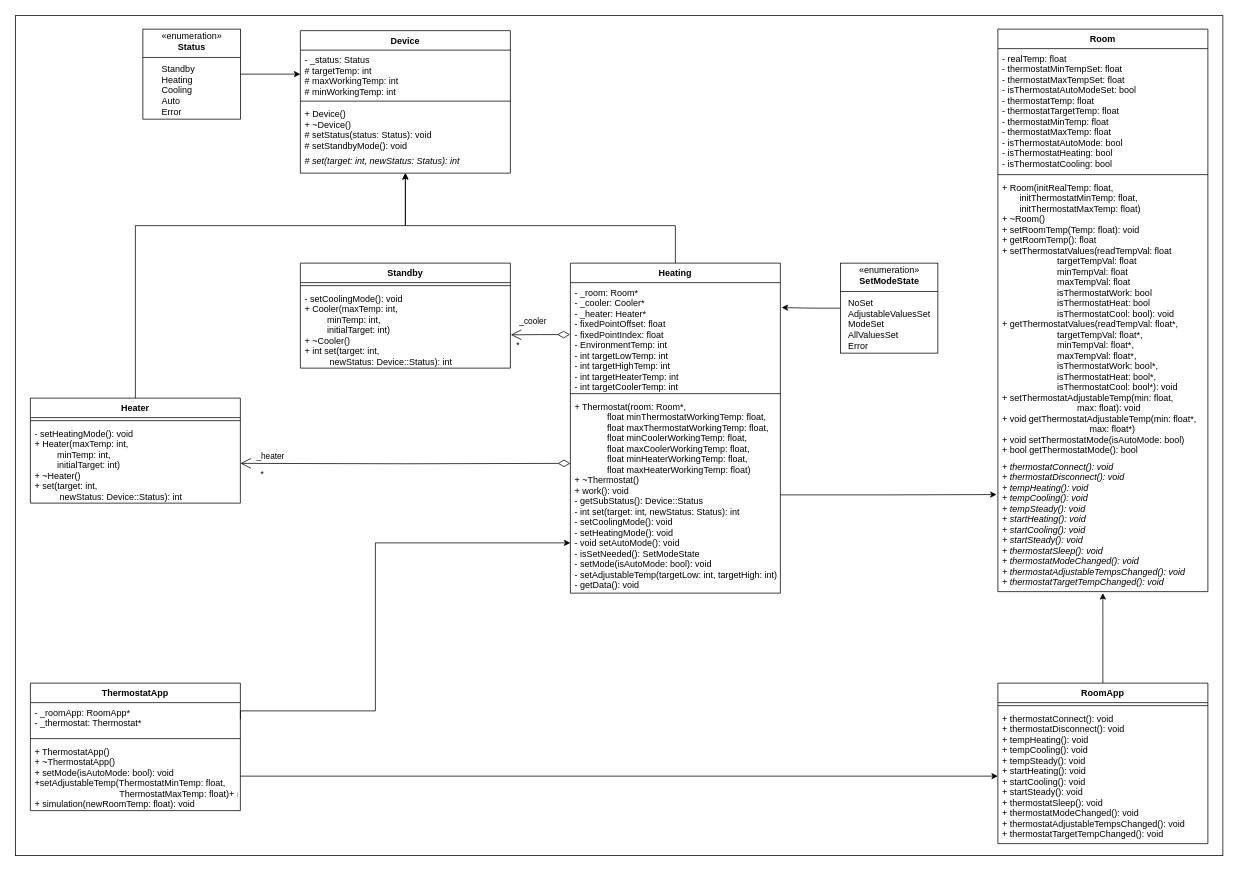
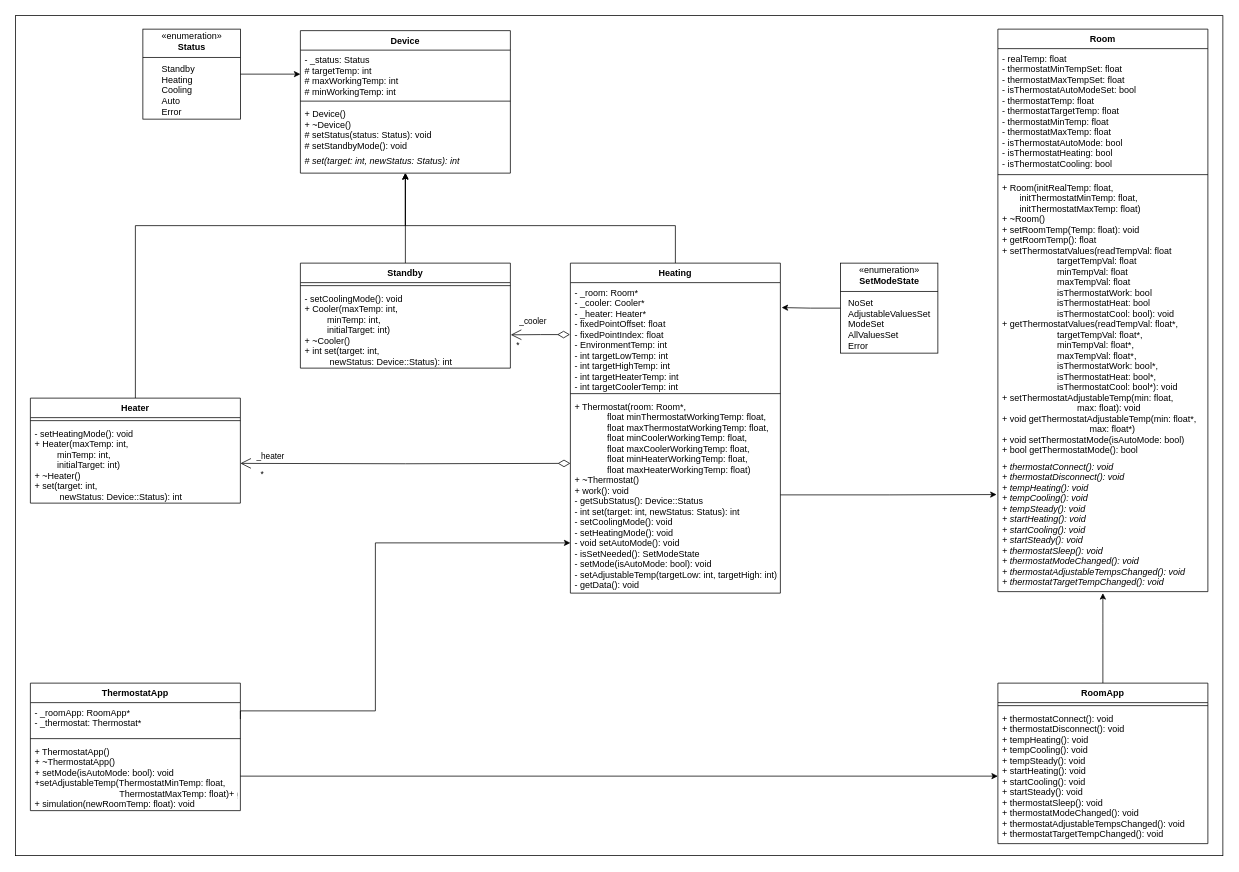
  <mxCell id="0" />
  <mxCell id="1" parent="0" />
  <mxCell id="2" value="" style="rounded=0;whiteSpace=wrap;html=1;" vertex="1" parent="1"><mxGeometry x="20" y="20" width="1610" height="1120" as="geometry" /></mxCell>
  <mxCell id="3" value="Device&#10;" style="swimlane;fontStyle=1;align=center;verticalAlign=top;childLayout=stackLayout;horizontal=1;startSize=26;horizontalStack=0;resizeParent=1;resizeParentMax=0;resizeLast=0;collapsible=1;marginBottom=0;" parent="1" vertex="1"><mxGeometry x="400" y="40" width="280" height="190" as="geometry"><mxRectangle x="400" y="40" width="100" height="26" as="alternateBounds" /></mxGeometry></mxCell>
  <mxCell id="4" value="- _status: Status&#10;# targetTemp: int&#10;# maxWorkingTemp: int&#10;# minWorkingTemp: int" style="text;strokeColor=none;fillColor=none;align=left;verticalAlign=top;spacingLeft=4;spacingRight=4;overflow=hidden;rotatable=0;points=[[0,0.5],[1,0.5]];portConstraint=eastwest;" parent="3" vertex="1"><mxGeometry y="26" width="280" height="64" as="geometry" /></mxCell>
  <mxCell id="5" value="" style="line;strokeWidth=1;fillColor=none;align=left;verticalAlign=middle;spacingTop=-1;spacingLeft=3;spacingRight=3;rotatable=0;labelPosition=right;points=[];portConstraint=eastwest;" parent="3" vertex="1"><mxGeometry y="90" width="280" height="8" as="geometry" /></mxCell>
  <mxCell id="6" value="+ Device()&#10;+ ~Device()&#10;# setStatus(status: Status): void&#10;# setStandbyMode(): void" style="text;strokeColor=none;fillColor=none;align=left;verticalAlign=top;spacingLeft=4;spacingRight=4;overflow=hidden;rotatable=0;points=[[0,0.5],[1,0.5]];portConstraint=eastwest;fontStyle=0" parent="3" vertex="1"><mxGeometry y="98" width="280" height="62" as="geometry" /></mxCell>
  <mxCell id="7" value="# set(target: int, newStatus: Status): int&#10;" style="text;strokeColor=none;fillColor=none;align=left;verticalAlign=top;spacingLeft=4;spacingRight=4;overflow=hidden;rotatable=0;points=[[0,0.5],[1,0.5]];portConstraint=eastwest;fontStyle=2" parent="3" vertex="1"><mxGeometry y="160" width="280" height="30" as="geometry" /></mxCell>
  <mxCell id="8" style="edgeStyle=orthogonalEdgeStyle;rounded=0;orthogonalLoop=1;jettySize=auto;html=1;exitX=0.5;exitY=0;exitDx=0;exitDy=0;" parent="1" source="9" edge="1"><mxGeometry relative="1" as="geometry"><mxPoint x="540" y="230" as="targetPoint" /><Array as="points"><mxPoint x="180" y="300" /><mxPoint x="540" y="300" /></Array></mxGeometry></mxCell>
  <mxCell id="9" value="Heater&#10;" style="swimlane;fontStyle=1;align=center;verticalAlign=top;childLayout=stackLayout;horizontal=1;startSize=26;horizontalStack=0;resizeParent=1;resizeParentMax=0;resizeLast=0;collapsible=1;marginBottom=0;" parent="1" vertex="1"><mxGeometry x="40" y="530" width="280" height="140" as="geometry"><mxRectangle x="170" y="100" width="100" height="26" as="alternateBounds" /></mxGeometry></mxCell>
  <mxCell id="10" value="" style="line;strokeWidth=1;fillColor=none;align=left;verticalAlign=middle;spacingTop=-1;spacingLeft=3;spacingRight=3;rotatable=0;labelPosition=right;points=[];portConstraint=eastwest;" parent="9" vertex="1"><mxGeometry y="26" width="280" height="8" as="geometry" /></mxCell>
  <mxCell id="11" value="- setHeatingMode(): void  &#10;+ Heater(maxTemp: int, &#10;         minTemp: int, &#10;         initialTarget: int)&#10;+ ~Heater()&#10;+ set(target: int, &#10;          newStatus: Device::Status): int" style="text;strokeColor=none;fillColor=none;align=left;verticalAlign=top;spacingLeft=4;spacingRight=4;overflow=hidden;rotatable=0;points=[[0,0.5],[1,0.5]];portConstraint=eastwest;" parent="9" vertex="1"><mxGeometry y="34" width="280" height="106" as="geometry" /></mxCell>
  <mxCell id="12" style="edgeStyle=orthogonalEdgeStyle;rounded=0;orthogonalLoop=1;jettySize=auto;html=1;" parent="1" source="13" edge="1"><mxGeometry relative="1" as="geometry"><mxPoint x="540" y="230" as="targetPoint" /><Array as="points"><mxPoint x="900" y="300" /><mxPoint x="540" y="300" /></Array></mxGeometry></mxCell>
  <mxCell id="13" value="Heating" style="swimlane;fontStyle=1;align=center;verticalAlign=top;childLayout=stackLayout;horizontal=1;startSize=26;horizontalStack=0;resizeParent=1;resizeParentMax=0;resizeLast=0;collapsible=1;marginBottom=0;" parent="1" vertex="1"><mxGeometry x="760" y="350" width="280" height="440" as="geometry"><mxRectangle x="170" y="100" width="100" height="26" as="alternateBounds" /></mxGeometry></mxCell>
  <mxCell id="14" value="- _room: Room*&#10;- _cooler: Cooler*&#10;- _heater: Heater*&#10;- fixedPointOffset: float&#10;- fixedPointIndex: float&#10;- EnvironmentTemp: int&#10;- int targetLowTemp: int&#10;- int targetHighTemp: int&#10;- int targetHeaterTemp: int&#10;- int targetCoolerTemp: int" style="text;strokeColor=none;fillColor=none;align=left;verticalAlign=top;spacingLeft=4;spacingRight=4;overflow=hidden;rotatable=0;points=[[0,0.5],[1,0.5]];portConstraint=eastwest;" parent="13" vertex="1"><mxGeometry y="26" width="280" height="144" as="geometry" /></mxCell>
  <mxCell id="15" value="" style="line;strokeWidth=1;fillColor=none;align=left;verticalAlign=middle;spacingTop=-1;spacingLeft=3;spacingRight=3;rotatable=0;labelPosition=right;points=[];portConstraint=eastwest;" parent="13" vertex="1"><mxGeometry y="170" width="280" height="8" as="geometry" /></mxCell>
  <mxCell id="16" value="+ Thermostat(room: Room*,&#10;             float minThermostatWorkingTemp: float,&#10;             float maxThermostatWorkingTemp: float,&#10;             float minCoolerWorkingTemp: float,&#10;             float maxCoolerWorkingTemp: float,&#10;             float minHeaterWorkingTemp: float,&#10;             float maxHeaterWorkingTemp: float)&#10;+ ~Thermostat()&#10;+ work(): void&#10;- getSubStatus(): Device::Status&#10;- int set(target: int, newStatus: Status): int&#10;- setCoolingMode(): void&#10;- setHeatingMode(): void&#10;- void setAutoMode(): void&#10;- isSetNeeded(): SetModeState&#10;- setMode(isAutoMode: bool): void&#10;- setAdjustableTemp(targetLow: int, targetHigh: int): void&#10;- getData(): void&#10;" style="text;strokeColor=none;fillColor=none;align=left;verticalAlign=top;spacingLeft=4;spacingRight=4;overflow=hidden;rotatable=0;points=[[0,0.5],[1,0.5]];portConstraint=eastwest;" parent="13" vertex="1"><mxGeometry y="178" width="280" height="262" as="geometry" /></mxCell>
  <mxCell id="17" value="Room" style="swimlane;fontStyle=1;align=center;verticalAlign=top;childLayout=stackLayout;horizontal=1;startSize=26;horizontalStack=0;resizeParent=1;resizeParentMax=0;resizeLast=0;collapsible=1;marginBottom=0;" parent="1" vertex="1"><mxGeometry x="1330" y="38" width="280" height="750" as="geometry"><mxRectangle x="170" y="100" width="100" height="26" as="alternateBounds" /></mxGeometry></mxCell>
  <mxCell id="18" value="- realTemp: float&#10;- thermostatMinTempSet: float&#10;- thermostatMaxTempSet: float&#10;- isThermostatAutoModeSet: bool&#10;- thermostatTemp: float&#10;- thermostatTargetTemp: float&#10;- thermostatMinTemp: float&#10;- thermostatMaxTemp: float&#10;- isThermostatAutoMode: bool&#10;- isThermostatHeating: bool&#10;- isThermostatCooling: bool&#10;&#10;" style="text;strokeColor=none;fillColor=none;align=left;verticalAlign=top;spacingLeft=4;spacingRight=4;overflow=hidden;rotatable=0;points=[[0,0.5],[1,0.5]];portConstraint=eastwest;" parent="17" vertex="1"><mxGeometry y="26" width="280" height="164" as="geometry" /></mxCell>
  <mxCell id="19" value="" style="line;strokeWidth=1;fillColor=none;align=left;verticalAlign=middle;spacingTop=-1;spacingLeft=3;spacingRight=3;rotatable=0;labelPosition=right;points=[];portConstraint=eastwest;" parent="17" vertex="1"><mxGeometry y="190" width="280" height="8" as="geometry" /></mxCell>
  <mxCell id="20" value="+ Room(initRealTemp: float, &#10;       initThermostatMinTemp: float, &#10;       initThermostatMaxTemp: float)&#10;+ ~Room()&#10;+ setRoomTemp(Temp: float): void&#10;+ getRoomTemp(): float  &#10;+ setThermostatValues(readTempVal: float&#10;                      targetTempVal: float&#10;                      minTempVal: float&#10;                      maxTempVal: float&#10;                      isThermostatWork: bool&#10;                      isThermostatHeat: bool&#10;                      isThermostatCool: bool): void&#10;+ getThermostatValues(readTempVal: float*, &#10;                      targetTempVal: float*, &#10;                      minTempVal: float*, &#10;                      maxTempVal: float*, &#10;                      isThermostatWork: bool*, &#10;                      isThermostatHeat: bool*, &#10;                      isThermostatCool: bool*): void&#10;+ setThermostatAdjustableTemp(min: float, &#10;                              max: float): void   &#10;+ void getThermostatAdjustableTemp(min: float*, &#10;                                   max: float*)&#10;+ void setThermostatMode(isAutoMode: bool)&#10;+ bool getThermostatMode(): bool" style="text;strokeColor=none;fillColor=none;align=left;verticalAlign=top;spacingLeft=4;spacingRight=4;overflow=hidden;rotatable=0;points=[[0,0.5],[1,0.5]];portConstraint=eastwest;fontStyle=0" parent="17" vertex="1"><mxGeometry y="198" width="280" height="372" as="geometry" /></mxCell>
  <mxCell id="21" value="+ thermostatConnect(): void&#10;+ thermostatDisconnect(): void&#10;+ tempHeating(): void&#10;+ tempCooling(): void&#10;+ tempSteady(): void&#10;+ startHeating(): void&#10;+ startCooling(): void&#10;+ startSteady(): void&#10;+ thermostatSleep(): void&#10;+ thermostatModeChanged(): void&#10;+ thermostatAdjustableTempsChanged(): void&#10;+ thermostatTargetTempChanged(): void" style="text;strokeColor=none;fillColor=none;align=left;verticalAlign=top;spacingLeft=4;spacingRight=4;overflow=hidden;rotatable=0;points=[[0,0.5],[1,0.5]];portConstraint=eastwest;fontStyle=2" parent="17" vertex="1"><mxGeometry y="570" width="280" height="180" as="geometry" /></mxCell>
  <mxCell id="22" style="edgeStyle=orthogonalEdgeStyle;rounded=0;orthogonalLoop=1;jettySize=auto;html=1;exitX=1;exitY=0.5;exitDx=0;exitDy=0;" parent="1" source="25" edge="1"><mxGeometry relative="1" as="geometry"><mxPoint x="760" y="723" as="targetPoint" /><Array as="points"><mxPoint x="320" y="947" /><mxPoint x="500" y="947" /><mxPoint x="500" y="723" /></Array></mxGeometry></mxCell>
  <mxCell id="23" style="edgeStyle=orthogonalEdgeStyle;rounded=0;orthogonalLoop=1;jettySize=auto;html=1;exitX=1;exitY=0.5;exitDx=0;exitDy=0;entryX=0;entryY=0.5;entryDx=0;entryDy=0;" parent="1" source="27" target="31" edge="1"><mxGeometry relative="1" as="geometry"><mxPoint x="1310" y="1029" as="targetPoint" /><Array as="points" /></mxGeometry></mxCell>
  <mxCell id="24" value="ThermostatApp" style="swimlane;fontStyle=1;align=center;verticalAlign=top;childLayout=stackLayout;horizontal=1;startSize=26;horizontalStack=0;resizeParent=1;resizeParentMax=0;resizeLast=0;collapsible=1;marginBottom=0;" parent="1" vertex="1"><mxGeometry x="40" y="910" width="280" height="170" as="geometry"><mxRectangle x="170" y="100" width="100" height="26" as="alternateBounds" /></mxGeometry></mxCell>
  <mxCell id="25" value="- _roomApp: RoomApp*&#10;- _thermostat: Thermostat*&#10;" style="text;strokeColor=none;fillColor=none;align=left;verticalAlign=top;spacingLeft=4;spacingRight=4;overflow=hidden;rotatable=0;points=[[0,0.5],[1,0.5]];portConstraint=eastwest;" parent="24" vertex="1"><mxGeometry y="26" width="280" height="44" as="geometry" /></mxCell>
  <mxCell id="26" value="" style="line;strokeWidth=1;fillColor=none;align=left;verticalAlign=middle;spacingTop=-1;spacingLeft=3;spacingRight=3;rotatable=0;labelPosition=right;points=[];portConstraint=eastwest;" parent="24" vertex="1"><mxGeometry y="70" width="280" height="8" as="geometry" /></mxCell>
  <mxCell id="27" value="+ ThermostatApp()&#10;+ ~ThermostatApp()&#10;+ setMode(isAutoMode: bool): void&#10;+setAdjustableTemp(ThermostatMinTemp: float, &#10;                                  ThermostatMaxTemp: float)+ getRoomTemp(): float&#10;+ simulation(newRoomTemp: float): void" style="text;strokeColor=none;fillColor=none;align=left;verticalAlign=top;spacingLeft=4;spacingRight=4;overflow=hidden;rotatable=0;points=[[0,0.5],[1,0.5]];portConstraint=eastwest;" parent="24" vertex="1"><mxGeometry y="78" width="280" height="92" as="geometry" /></mxCell>
  <mxCell id="28" style="edgeStyle=orthogonalEdgeStyle;rounded=0;orthogonalLoop=1;jettySize=auto;html=1;exitX=0.5;exitY=0;exitDx=0;exitDy=0;" parent="1" source="29" edge="1"><mxGeometry relative="1" as="geometry"><mxPoint x="1470" y="790" as="targetPoint" /><Array as="points"><mxPoint x="1470" y="830" /><mxPoint x="1470" y="830" /></Array></mxGeometry></mxCell>
  <mxCell id="29" value="RoomApp" style="swimlane;fontStyle=1;align=center;verticalAlign=top;childLayout=stackLayout;horizontal=1;startSize=26;horizontalStack=0;resizeParent=1;resizeParentMax=0;resizeLast=0;collapsible=1;marginBottom=0;" parent="1" vertex="1"><mxGeometry x="1330" y="910" width="280" height="214" as="geometry"><mxRectangle x="170" y="100" width="100" height="26" as="alternateBounds" /></mxGeometry></mxCell>
  <mxCell id="30" value="" style="line;strokeWidth=1;fillColor=none;align=left;verticalAlign=middle;spacingTop=-1;spacingLeft=3;spacingRight=3;rotatable=0;labelPosition=right;points=[];portConstraint=eastwest;" parent="29" vertex="1"><mxGeometry y="26" width="280" height="8" as="geometry" /></mxCell>
  <mxCell id="31" value="+ thermostatConnect(): void&#10;+ thermostatDisconnect(): void&#10;+ tempHeating(): void&#10;+ tempCooling(): void&#10;+ tempSteady(): void&#10;+ startHeating(): void&#10;+ startCooling(): void&#10;+ startSteady(): void&#10;+ thermostatSleep(): void&#10;+ thermostatModeChanged(): void&#10;+ thermostatAdjustableTempsChanged(): void&#10;+ thermostatTargetTempChanged(): void" style="text;strokeColor=none;fillColor=none;align=left;verticalAlign=top;spacingLeft=4;spacingRight=4;overflow=hidden;rotatable=0;points=[[0,0.5],[1,0.5]];portConstraint=eastwest;fontStyle=0" parent="29" vertex="1"><mxGeometry y="34" width="280" height="180" as="geometry" /></mxCell>
+ <mxCell id="32" style="edgeStyle=orthogonalEdgeStyle;rounded=0;orthogonalLoop=1;jettySize=auto;html=1;exitX=0.5;exitY=0;exitDx=0;exitDy=0;" parent="1" source="33" target="7" edge="1"><mxGeometry relative="1" as="geometry"><Array as="points"><mxPoint x="540" y="260" /><mxPoint x="540" y="260" /></Array></mxGeometry></mxCell>
  <mxCell id="33" value="Standby " style="swimlane;fontStyle=1;align=center;verticalAlign=top;childLayout=stackLayout;horizontal=1;startSize=26;horizontalStack=0;resizeParent=1;resizeParentMax=0;resizeLast=0;collapsible=1;marginBottom=0;" parent="1" vertex="1"><mxGeometry x="400" y="350" width="280" height="140" as="geometry"><mxRectangle x="170" y="100" width="100" height="26" as="alternateBounds" /></mxGeometry></mxCell>
  <mxCell id="34" value="" style="line;strokeWidth=1;fillColor=none;align=left;verticalAlign=middle;spacingTop=-1;spacingLeft=3;spacingRight=3;rotatable=0;labelPosition=right;points=[];portConstraint=eastwest;" parent="33" vertex="1"><mxGeometry y="26" width="280" height="8" as="geometry" /></mxCell>
  <mxCell id="35" value="- setCoolingMode(): void &#10;+ Cooler(maxTemp: int, &#10;         minTemp: int, &#10;         initialTarget: int)&#10;+ ~Cooler()&#10;+ int set(target: int, &#10;          newStatus: Device::Status): int" style="text;strokeColor=none;fillColor=none;align=left;verticalAlign=top;spacingLeft=4;spacingRight=4;overflow=hidden;rotatable=0;points=[[0,0.5],[1,0.5]];portConstraint=eastwest;" parent="33" vertex="1"><mxGeometry y="34" width="280" height="106" as="geometry" /></mxCell>
  <mxCell id="36" value="" style="group;align=center;" parent="1" vertex="1" connectable="0"><mxGeometry x="1120" y="350" width="130" height="120" as="geometry" /></mxCell>
  <mxCell id="37" value="&lt;div align=&quot;center&quot;&gt;«enumeration»&lt;b&gt;&lt;br&gt;&lt;/b&gt;&lt;/div&gt;&lt;div align=&quot;center&quot;&gt;&lt;b&gt;SetModeState&lt;/b&gt;&lt;/div&gt;&lt;div align=&quot;left&quot;&gt;&lt;br&gt;&lt;/div&gt;&lt;div align=&quot;left&quot;&gt;NoSet&lt;br&gt;AdjustableValuesSet&lt;br&gt;ModeSet&lt;br&gt;AllValuesSet&lt;br&gt;Error&lt;br&gt;&lt;/div&gt;" style="html=1;align=center;" parent="36" vertex="1"><mxGeometry width="129.998" height="120.0" as="geometry" /></mxCell>
  <mxCell id="38" value="" style="line;strokeWidth=1;fillColor=none;align=left;verticalAlign=middle;spacingTop=-1;spacingLeft=3;spacingRight=3;rotatable=0;labelPosition=right;points=[];portConstraint=eastwest;" parent="36" vertex="1"><mxGeometry y="30.004" width="130" height="15.622" as="geometry" /></mxCell>
  <mxCell id="39" value="" style="group;align=left;labelPosition=center;verticalLabelPosition=middle;verticalAlign=top;" parent="1" vertex="1" connectable="0"><mxGeometry x="220" y="38" width="130" height="120" as="geometry" /></mxCell>
  <mxCell id="40" value="" style="group" parent="39" vertex="1" connectable="0"><mxGeometry x="-30" width="130" height="120.0" as="geometry" /></mxCell>
  <mxCell id="41" value="&lt;div align=&quot;center&quot;&gt;«enumeration»&lt;b&gt;&lt;br&gt;&lt;/b&gt;&lt;/div&gt;&lt;div align=&quot;center&quot;&gt;&lt;b&gt;Status&lt;/b&gt;&lt;/div&gt;&lt;div align=&quot;center&quot;&gt;&lt;b&gt;&lt;br&gt;&lt;/b&gt;&lt;/div&gt;&lt;div align=&quot;left&quot;&gt;Standby&lt;/div&gt;&lt;div align=&quot;left&quot;&gt;Heating&lt;br&gt;Cooling&lt;br&gt;Auto&lt;br&gt;Error&lt;/div&gt;" style="html=1;align=center;" parent="40" vertex="1"><mxGeometry width="129.998" height="120.0" as="geometry" /></mxCell>
  <mxCell id="42" value="" style="line;strokeWidth=1;fillColor=none;align=left;verticalAlign=middle;spacingTop=-1;spacingLeft=3;spacingRight=3;rotatable=0;labelPosition=right;points=[];portConstraint=eastwest;" parent="40" vertex="1"><mxGeometry y="30.004" width="130" height="15.622" as="geometry" /></mxCell>
  <mxCell id="43" style="edgeStyle=orthogonalEdgeStyle;rounded=0;orthogonalLoop=1;jettySize=auto;html=1;entryX=0;entryY=0.5;entryDx=0;entryDy=0;" parent="1" source="41" target="4" edge="1"><mxGeometry relative="1" as="geometry" /></mxCell>
  <mxCell id="44" value="&lt;div&gt;_heater&lt;/div&gt;" style="endArrow=open;html=1;endSize=12;startArrow=diamondThin;startSize=14;startFill=0;edgeStyle=orthogonalEdgeStyle;align=center;verticalAlign=bottom;rounded=0;entryX=1;entryY=0.5;entryDx=0;entryDy=0;" parent="1" target="11" edge="1"><mxGeometry x="0.824" relative="1" as="geometry"><mxPoint x="760" y="617" as="sourcePoint" /><mxPoint x="690" y="530" as="targetPoint" /><mxPoint x="1" as="offset" /></mxGeometry></mxCell>
  <mxCell id="45" value="*" style="edgeLabel;html=1;align=center;verticalAlign=middle;resizable=0;points=[];" parent="44" vertex="1" connectable="0"><mxGeometry x="0.583" y="3" relative="1" as="geometry"><mxPoint x="-63" y="10" as="offset" /></mxGeometry></mxCell>
  <mxCell id="46" value="&lt;div&gt;_cooler&lt;br&gt;&lt;/div&gt;" style="endArrow=open;html=1;endSize=12;startArrow=diamondThin;startSize=14;startFill=0;edgeStyle=orthogonalEdgeStyle;align=center;verticalAlign=bottom;rounded=0;exitX=-0.002;exitY=0.481;exitDx=0;exitDy=0;entryX=1.002;entryY=0.581;entryDx=0;entryDy=0;entryPerimeter=0;exitPerimeter=0;" parent="1" source="14" target="35" edge="1"><mxGeometry x="0.257" y="-9" relative="1" as="geometry"><mxPoint x="770" y="627" as="sourcePoint" /><mxPoint x="680" y="447" as="targetPoint" /><mxPoint as="offset" /></mxGeometry></mxCell>
  <mxCell id="47" value="*" style="edgeLabel;html=1;align=center;verticalAlign=middle;resizable=0;points=[];" parent="46" vertex="1" connectable="0"><mxGeometry x="0.583" y="3" relative="1" as="geometry"><mxPoint x="-7" y="10" as="offset" /></mxGeometry></mxCell>
  <mxCell id="48" style="edgeStyle=orthogonalEdgeStyle;rounded=0;orthogonalLoop=1;jettySize=auto;html=1;entryX=1.006;entryY=0.231;entryDx=0;entryDy=0;entryPerimeter=0;" parent="1" source="37" target="14" edge="1"><mxGeometry relative="1" as="geometry" /></mxCell>
  <mxCell id="49" style="edgeStyle=orthogonalEdgeStyle;rounded=0;orthogonalLoop=1;jettySize=auto;html=1;entryX=-0.006;entryY=0.281;entryDx=0;entryDy=0;entryPerimeter=0;" parent="1" source="16" target="21" edge="1"><mxGeometry relative="1" as="geometry" /></mxCell>
